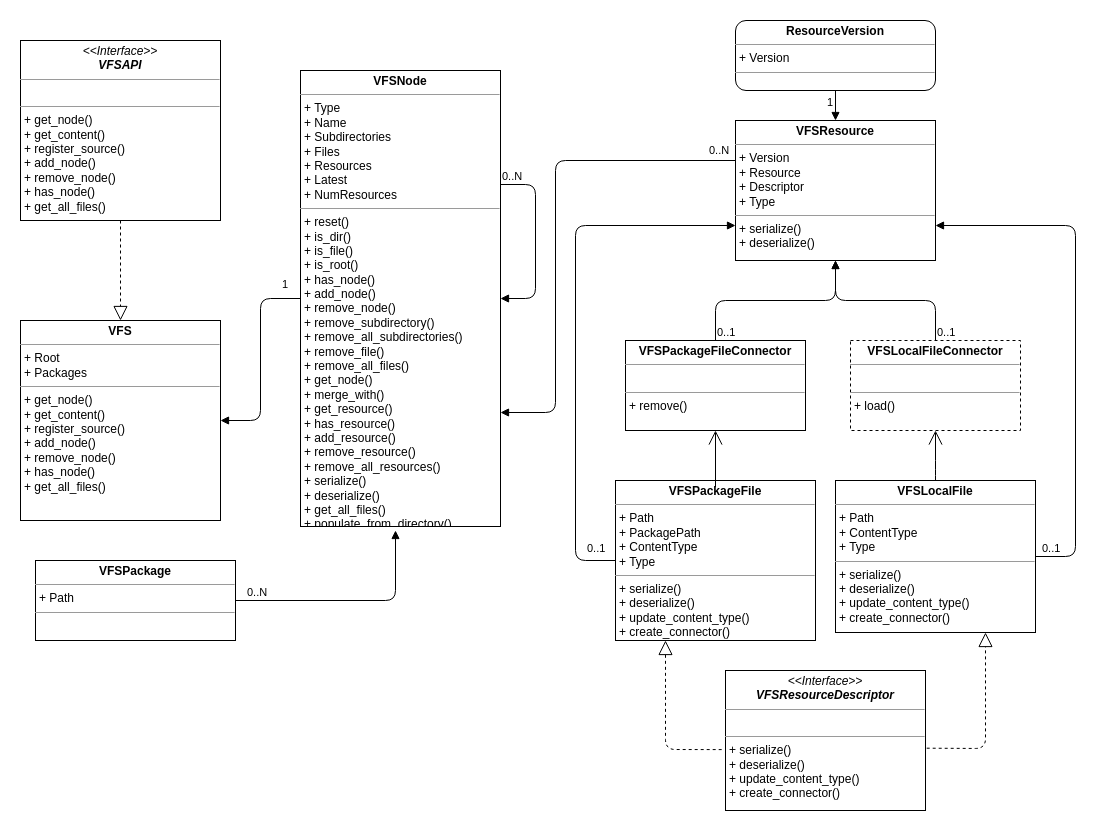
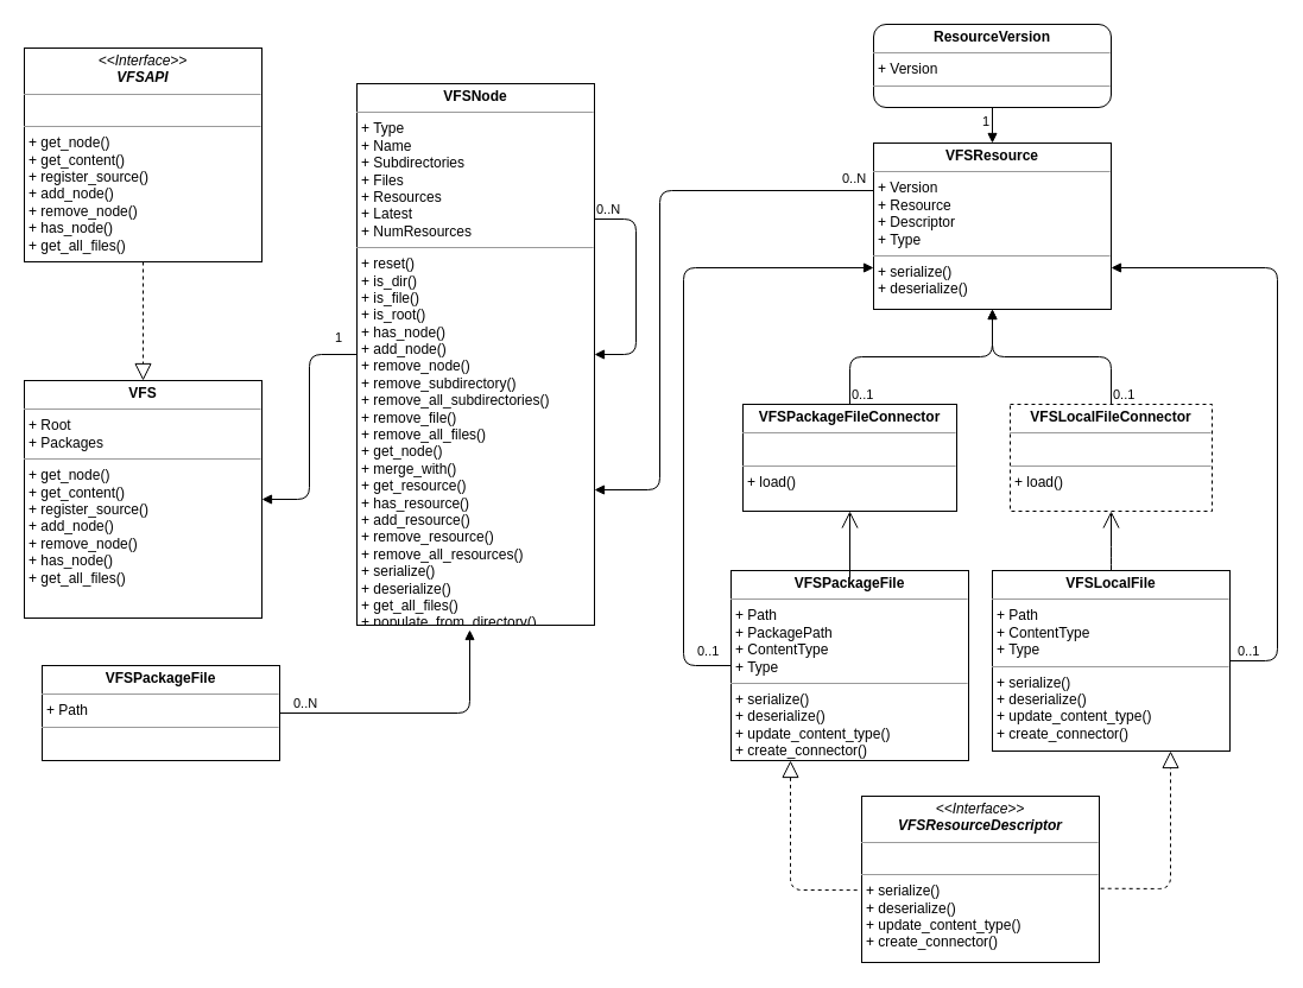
  <mxCell id="0" />
  <mxCell id="1" parent="0" />
  <mxCell id="2" value="&lt;p style=&quot;margin: 0px ; margin-top: 4px ; text-align: center&quot;&gt;&lt;i&gt;&amp;lt;&amp;lt;Interface&amp;gt;&amp;gt;&lt;/i&gt;&lt;br&gt;&lt;b&gt;&lt;i&gt;VFSAPI&lt;/i&gt;&lt;/b&gt;&lt;/p&gt;&lt;hr size=&quot;1&quot;&gt;&lt;p style=&quot;margin: 0px ; margin-left: 4px&quot;&gt;&lt;br&gt;&lt;/p&gt;&lt;hr size=&quot;1&quot;&gt;&lt;p style=&quot;margin: 0px ; margin-left: 4px&quot;&gt;+ get_node()&lt;br&gt;+ get_content()&lt;/p&gt;&lt;p style=&quot;margin: 0px ; margin-left: 4px&quot;&gt;+ register_source()&lt;/p&gt;&lt;p style=&quot;margin: 0px ; margin-left: 4px&quot;&gt;+ add_node()&lt;/p&gt;&lt;p style=&quot;margin: 0px ; margin-left: 4px&quot;&gt;+ remove_node()&lt;/p&gt;&lt;p style=&quot;margin: 0px ; margin-left: 4px&quot;&gt;+ has_node()&lt;/p&gt;&lt;p style=&quot;margin: 0px ; margin-left: 4px&quot;&gt;+ get_all_files()&lt;/p&gt;" style="verticalAlign=top;align=left;overflow=fill;fontSize=12;fontFamily=Helvetica;html=1;" vertex="1" parent="1"><mxGeometry x="20" y="40" width="200" height="180" as="geometry" /></mxCell>
  <mxCell id="3" value="&lt;p style=&quot;margin: 0px ; margin-top: 4px ; text-align: center&quot;&gt;&lt;b&gt;VFS&lt;/b&gt;&lt;/p&gt;&lt;hr size=&quot;1&quot;&gt;&lt;p style=&quot;margin: 0px ; margin-left: 4px&quot;&gt;+ Root&lt;/p&gt;&lt;p style=&quot;margin: 0px ; margin-left: 4px&quot;&gt;+ Packages&lt;/p&gt;&lt;hr size=&quot;1&quot;&gt;&lt;p style=&quot;margin: 0px ; margin-left: 4px&quot;&gt;+ get_node()&lt;br&gt;+ get_content()&lt;/p&gt;&lt;p style=&quot;margin: 0px ; margin-left: 4px&quot;&gt;+ register_source()&lt;/p&gt;&lt;p style=&quot;margin: 0px ; margin-left: 4px&quot;&gt;+ add_node()&lt;/p&gt;&lt;p style=&quot;margin: 0px ; margin-left: 4px&quot;&gt;+ remove_node()&lt;/p&gt;&lt;p style=&quot;margin: 0px ; margin-left: 4px&quot;&gt;+ has_node()&lt;/p&gt;&lt;p style=&quot;margin: 0px ; margin-left: 4px&quot;&gt;+ get_all_files()&lt;/p&gt;" style="verticalAlign=top;align=left;overflow=fill;fontSize=12;fontFamily=Helvetica;html=1;" vertex="1" parent="1"><mxGeometry x="20" y="320" width="200" height="200" as="geometry" /></mxCell>
  <mxCell id="4" value="" style="endArrow=block;dashed=1;endFill=0;endSize=12;html=1;exitX=0.5;exitY=1;exitDx=0;exitDy=0;entryX=0.5;entryY=0;entryDx=0;entryDy=0;" edge="1" parent="1" source="2" target="3"><mxGeometry width="160" relative="1" as="geometry"><mxPoint x="360" y="290" as="sourcePoint" /><mxPoint x="120" y="280" as="targetPoint" /></mxGeometry></mxCell>
  <mxCell id="5" value="&lt;p style=&quot;margin: 0px ; margin-top: 4px ; text-align: center&quot;&gt;&lt;b&gt;VFSNode&lt;/b&gt;&lt;/p&gt;&lt;hr size=&quot;1&quot;&gt;&lt;p style=&quot;margin: 0px ; margin-left: 4px&quot;&gt;+ Type&lt;/p&gt;&lt;p style=&quot;margin: 0px ; margin-left: 4px&quot;&gt;+ Name&lt;/p&gt;&lt;p style=&quot;margin: 0px ; margin-left: 4px&quot;&gt;+ Subdirectories&lt;/p&gt;&lt;p style=&quot;margin: 0px ; margin-left: 4px&quot;&gt;+ Files&lt;/p&gt;&lt;p style=&quot;margin: 0px ; margin-left: 4px&quot;&gt;+ Resources&lt;/p&gt;&lt;p style=&quot;margin: 0px ; margin-left: 4px&quot;&gt;+ Latest&lt;/p&gt;&lt;p style=&quot;margin: 0px ; margin-left: 4px&quot;&gt;+ NumResources&lt;/p&gt;&lt;hr size=&quot;1&quot;&gt;&lt;p style=&quot;margin: 0px ; margin-left: 4px&quot;&gt;+ reset()&lt;/p&gt;&lt;p style=&quot;margin: 0px ; margin-left: 4px&quot;&gt;+ is_dir()&lt;/p&gt;&lt;p style=&quot;margin: 0px ; margin-left: 4px&quot;&gt;+ is_file()&lt;/p&gt;&lt;p style=&quot;margin: 0px ; margin-left: 4px&quot;&gt;+ is_root()&lt;/p&gt;&lt;p style=&quot;margin: 0px ; margin-left: 4px&quot;&gt;+ has_node()&lt;/p&gt;&lt;p style=&quot;margin: 0px ; margin-left: 4px&quot;&gt;+ add_node()&lt;/p&gt;&lt;p style=&quot;margin: 0px ; margin-left: 4px&quot;&gt;+ remove_node()&lt;/p&gt;&lt;p style=&quot;margin: 0px ; margin-left: 4px&quot;&gt;+ remove_subdirectory()&lt;/p&gt;&lt;p style=&quot;margin: 0px ; margin-left: 4px&quot;&gt;+ remove_all_subdirectories()&lt;/p&gt;&lt;p style=&quot;margin: 0px ; margin-left: 4px&quot;&gt;+ remove_file()&lt;/p&gt;&lt;p style=&quot;margin: 0px ; margin-left: 4px&quot;&gt;+ remove_all_files()&lt;/p&gt;&lt;p style=&quot;margin: 0px ; margin-left: 4px&quot;&gt;+ get_node()&lt;/p&gt;&lt;p style=&quot;margin: 0px ; margin-left: 4px&quot;&gt;+ merge_with()&lt;/p&gt;&lt;p style=&quot;margin: 0px ; margin-left: 4px&quot;&gt;+ get_resource()&lt;/p&gt;&lt;p style=&quot;margin: 0px ; margin-left: 4px&quot;&gt;+ has_resource()&lt;/p&gt;&lt;p style=&quot;margin: 0px ; margin-left: 4px&quot;&gt;+ add_resource()&lt;/p&gt;&lt;p style=&quot;margin: 0px ; margin-left: 4px&quot;&gt;+ remove_resource()&lt;/p&gt;&lt;p style=&quot;margin: 0px ; margin-left: 4px&quot;&gt;+ remove_all_resources()&lt;/p&gt;&lt;p style=&quot;margin: 0px ; margin-left: 4px&quot;&gt;+ serialize()&lt;/p&gt;&lt;p style=&quot;margin: 0px ; margin-left: 4px&quot;&gt;+ deserialize()&lt;/p&gt;&lt;p style=&quot;margin: 0px ; margin-left: 4px&quot;&gt;+ get_all_files()&lt;/p&gt;&lt;p style=&quot;margin: 0px ; margin-left: 4px&quot;&gt;+ populate_from_directory()&lt;/p&gt;" style="verticalAlign=top;align=left;overflow=fill;fontSize=12;fontFamily=Helvetica;html=1;" vertex="1" parent="1"><mxGeometry x="300" y="70" width="200" height="456" as="geometry" /></mxCell>
  <mxCell id="6" value="" style="endArrow=block;endFill=1;html=1;edgeStyle=orthogonalEdgeStyle;align=left;verticalAlign=top;" edge="1" parent="1" source="5" target="3"><mxGeometry x="-1" relative="1" as="geometry"><mxPoint x="270" y="180" as="sourcePoint" /><mxPoint x="430" y="180" as="targetPoint" /></mxGeometry></mxCell>
  <mxCell id="7" value="1" style="edgeLabel;resizable=0;html=1;align=left;verticalAlign=bottom;" connectable="0" vertex="1" parent="6"><mxGeometry x="-1" relative="1" as="geometry"><mxPoint x="-20" y="-6" as="offset" /></mxGeometry></mxCell>
  <mxCell id="8" value="" style="endArrow=block;endFill=1;html=1;edgeStyle=orthogonalEdgeStyle;align=left;verticalAlign=top;exitX=1;exitY=0.25;exitDx=0;exitDy=0;entryX=1;entryY=0.5;entryDx=0;entryDy=0;" edge="1" parent="1" source="5" target="5"><mxGeometry x="-1" relative="1" as="geometry"><mxPoint x="650" y="380" as="sourcePoint" /><mxPoint x="610" y="530" as="targetPoint" /><Array as="points"><mxPoint x="535" y="184" /><mxPoint x="535" y="298" /></Array></mxGeometry></mxCell>
  <mxCell id="9" value="0..N" style="edgeLabel;resizable=0;html=1;align=left;verticalAlign=bottom;" connectable="0" vertex="1" parent="8"><mxGeometry x="-1" relative="1" as="geometry" /></mxCell>
  <mxCell id="10" value="&lt;p style=&quot;margin: 0px ; margin-top: 4px ; text-align: center&quot;&gt;&lt;b&gt;VFSResource&lt;/b&gt;&lt;/p&gt;&lt;hr size=&quot;1&quot;&gt;&lt;p style=&quot;margin: 0px ; margin-left: 4px&quot;&gt;+ Version&lt;/p&gt;&lt;p style=&quot;margin: 0px ; margin-left: 4px&quot;&gt;+ Resource&lt;/p&gt;&lt;p style=&quot;margin: 0px ; margin-left: 4px&quot;&gt;+ Descriptor&lt;/p&gt;&lt;p style=&quot;margin: 0px ; margin-left: 4px&quot;&gt;+ Type&lt;/p&gt;&lt;hr size=&quot;1&quot;&gt;&lt;p style=&quot;margin: 0px ; margin-left: 4px&quot;&gt;+ serialize()&lt;/p&gt;&lt;p style=&quot;margin: 0px ; margin-left: 4px&quot;&gt;+ deserialize()&lt;/p&gt;&lt;p style=&quot;margin: 0px ; margin-left: 4px&quot;&gt;&lt;br&gt;&lt;/p&gt;" style="verticalAlign=top;align=left;overflow=fill;fontSize=12;fontFamily=Helvetica;html=1;" vertex="1" parent="1"><mxGeometry x="735" y="120" width="200" height="140" as="geometry" /></mxCell>
  <mxCell id="11" value="" style="endArrow=block;endFill=1;html=1;edgeStyle=orthogonalEdgeStyle;align=left;verticalAlign=top;entryX=1;entryY=0.75;entryDx=0;entryDy=0;" edge="1" parent="1" source="10" target="5"><mxGeometry x="-1" relative="1" as="geometry"><mxPoint x="640" y="690" as="sourcePoint" /><mxPoint x="800" y="690" as="targetPoint" /><Array as="points"><mxPoint x="555" y="160" /><mxPoint x="555" y="412" /></Array></mxGeometry></mxCell>
  <mxCell id="12" value="0..N" style="edgeLabel;resizable=0;html=1;align=left;verticalAlign=bottom;" connectable="0" vertex="1" parent="11"><mxGeometry x="-1" relative="1" as="geometry"><mxPoint x="-28" y="-2" as="offset" /></mxGeometry></mxCell>
  <mxCell id="13" value="&lt;p style=&quot;margin: 0px ; margin-top: 4px ; text-align: center&quot;&gt;&lt;b&gt;ResourceVersion&lt;/b&gt;&lt;/p&gt;&lt;hr size=&quot;1&quot;&gt;&lt;p style=&quot;margin: 0px ; margin-left: 4px&quot;&gt;+ Version&lt;/p&gt;&lt;hr size=&quot;1&quot;&gt;&lt;p style=&quot;margin: 0px ; margin-left: 4px&quot;&gt;&lt;br&gt;&lt;/p&gt;" style="verticalAlign=top;align=left;overflow=fill;fontSize=12;fontFamily=Helvetica;html=1;rounded=1;" vertex="1" parent="1"><mxGeometry x="735" y="20" width="200" height="70" as="geometry" /></mxCell>
  <mxCell id="14" value="" style="endArrow=block;endFill=1;html=1;edgeStyle=orthogonalEdgeStyle;align=left;verticalAlign=top;entryX=0.5;entryY=0;entryDx=0;entryDy=0;" edge="1" parent="1" source="13" target="10"><mxGeometry relative="1" as="geometry"><mxPoint x="930" y="190" as="sourcePoint" /><mxPoint x="1090" y="190" as="targetPoint" /><mxPoint as="offset" /></mxGeometry></mxCell>
  <mxCell id="15" value="1" style="edgeLabel;resizable=0;html=1;align=left;verticalAlign=bottom;" connectable="0" vertex="1" parent="14"><mxGeometry x="-1" relative="1" as="geometry"><mxPoint x="-10" y="20" as="offset" /></mxGeometry></mxCell>
  <mxCell id="16" value="&lt;p style=&quot;margin: 0px ; margin-top: 4px ; text-align: center&quot;&gt;&lt;i&gt;&amp;lt;&amp;lt;Interface&amp;gt;&amp;gt;&lt;/i&gt;&lt;br&gt;&lt;b&gt;&lt;i&gt;VFSResourceDescriptor&lt;/i&gt;&lt;/b&gt;&lt;/p&gt;&lt;hr size=&quot;1&quot;&gt;&lt;p style=&quot;margin: 0px ; margin-left: 4px&quot;&gt;&lt;br&gt;&lt;/p&gt;&lt;hr size=&quot;1&quot;&gt;&lt;p style=&quot;margin: 0px ; margin-left: 4px&quot;&gt;+ serialize()&lt;/p&gt;&lt;p style=&quot;margin: 0px ; margin-left: 4px&quot;&gt;+ deserialize()&lt;/p&gt;&lt;p style=&quot;margin: 0px ; margin-left: 4px&quot;&gt;+ update_content_type()&lt;/p&gt;&lt;p style=&quot;margin: 0px ; margin-left: 4px&quot;&gt;+ create_connector()&lt;/p&gt;" style="verticalAlign=top;align=left;overflow=fill;fontSize=12;fontFamily=Helvetica;html=1;" vertex="1" parent="1"><mxGeometry x="725" y="670" width="200" height="140" as="geometry" /></mxCell>
- <mxCell id="17" value="&lt;p style=&quot;margin: 0px ; margin-top: 4px ; text-align: center&quot;&gt;&lt;b&gt;VFSPackage&lt;/b&gt;&lt;/p&gt;&lt;hr size=&quot;1&quot;&gt;&lt;p style=&quot;margin: 0px ; margin-left: 4px&quot;&gt;+ Path&lt;br&gt;&lt;/p&gt;&lt;hr size=&quot;1&quot;&gt;&lt;p style=&quot;margin: 0px ; margin-left: 4px&quot;&gt;&lt;br&gt;&lt;/p&gt;&lt;p style=&quot;margin: 0px ; margin-left: 4px&quot;&gt;&lt;br&gt;&lt;/p&gt;" style="verticalAlign=top;align=left;overflow=fill;fontSize=12;fontFamily=Helvetica;html=1;" vertex="1" parent="1"><mxGeometry x="35" y="560" width="200" height="80" as="geometry" /></mxCell>
+ <mxCell id="17" value="&lt;p style=&quot;margin: 0px ; margin-top: 4px ; text-align: center&quot;&gt;&lt;b&gt;VFSPackageFile&lt;/b&gt;&lt;/p&gt;&lt;hr size=&quot;1&quot;&gt;&lt;p style=&quot;margin: 0px ; margin-left: 4px&quot;&gt;+ Path&lt;br&gt;&lt;/p&gt;&lt;hr size=&quot;1&quot;&gt;&lt;p style=&quot;margin: 0px ; margin-left: 4px&quot;&gt;&lt;br&gt;&lt;/p&gt;&lt;p style=&quot;margin: 0px ; margin-left: 4px&quot;&gt;&lt;br&gt;&lt;/p&gt;" style="verticalAlign=top;align=left;overflow=fill;fontSize=12;fontFamily=Helvetica;html=1;" vertex="1" parent="1"><mxGeometry x="35" y="560" width="200" height="80" as="geometry" /></mxCell>
  <mxCell id="18" value="" style="endArrow=block;endFill=1;html=1;edgeStyle=orthogonalEdgeStyle;align=left;verticalAlign=top;exitX=1;exitY=0.5;exitDx=0;exitDy=0;" edge="1" parent="1" source="17"><mxGeometry x="-0.941" y="10" relative="1" as="geometry"><mxPoint x="635" y="470" as="sourcePoint" /><mxPoint x="395" y="530" as="targetPoint" /><Array as="points"><mxPoint x="395" y="600" /></Array><mxPoint as="offset" /></mxGeometry></mxCell>
  <mxCell id="19" value="0..N" style="edgeLabel;resizable=0;html=1;align=left;verticalAlign=bottom;" connectable="0" vertex="1" parent="18"><mxGeometry x="-1" relative="1" as="geometry"><mxPoint x="10" as="offset" /></mxGeometry></mxCell>
  <mxCell id="20" value="&lt;p style=&quot;margin: 0px ; margin-top: 4px ; text-align: center&quot;&gt;&lt;b&gt;VFSPackageFile&lt;/b&gt;&lt;/p&gt;&lt;hr size=&quot;1&quot;&gt;&lt;p style=&quot;margin: 0px ; margin-left: 4px&quot;&gt;+ Path&lt;br&gt;&lt;/p&gt;&lt;p style=&quot;margin: 0px ; margin-left: 4px&quot;&gt;+ PackagePath&lt;/p&gt;&lt;p style=&quot;margin: 0px ; margin-left: 4px&quot;&gt;+ ContentType&lt;/p&gt;&lt;p style=&quot;margin: 0px ; margin-left: 4px&quot;&gt;+ Type&lt;/p&gt;&lt;hr size=&quot;1&quot;&gt;&lt;p style=&quot;margin: 0px ; margin-left: 4px&quot;&gt;+ serialize()&lt;/p&gt;&lt;p style=&quot;margin: 0px ; margin-left: 4px&quot;&gt;+ deserialize()&lt;/p&gt;&lt;p style=&quot;margin: 0px ; margin-left: 4px&quot;&gt;+ update_content_type()&lt;/p&gt;&lt;p style=&quot;margin: 0px ; margin-left: 4px&quot;&gt;+ create_connector()&lt;/p&gt;&lt;p style=&quot;margin: 0px ; margin-left: 4px&quot;&gt;&lt;br&gt;&lt;/p&gt;" style="verticalAlign=top;align=left;overflow=fill;fontSize=12;fontFamily=Helvetica;html=1;" vertex="1" parent="1"><mxGeometry x="615" y="480" width="200" height="160" as="geometry" /></mxCell>
  <mxCell id="21" value="" style="endArrow=block;dashed=1;endFill=0;endSize=12;html=1;exitX=-0.019;exitY=0.565;exitDx=0;exitDy=0;exitPerimeter=0;entryX=0.25;entryY=1;entryDx=0;entryDy=0;" edge="1" parent="1" source="16" target="20"><mxGeometry width="160" relative="1" as="geometry"><mxPoint x="695" y="480" as="sourcePoint" /><mxPoint x="695" y="580" as="targetPoint" /><Array as="points"><mxPoint x="665" y="749" /></Array></mxGeometry></mxCell>
  <mxCell id="22" value="&lt;p style=&quot;margin: 0px ; margin-top: 4px ; text-align: center&quot;&gt;&lt;b&gt;VFSLocalFile&lt;/b&gt;&lt;/p&gt;&lt;hr size=&quot;1&quot;&gt;&lt;p style=&quot;margin: 0px ; margin-left: 4px&quot;&gt;+ Path&lt;/p&gt;&lt;p style=&quot;margin: 0px ; margin-left: 4px&quot;&gt;+ ContentType&lt;/p&gt;&lt;p style=&quot;margin: 0px ; margin-left: 4px&quot;&gt;+ Type&lt;/p&gt;&lt;hr size=&quot;1&quot;&gt;&lt;p style=&quot;margin: 0px ; margin-left: 4px&quot;&gt;+ serialize()&lt;/p&gt;&lt;p style=&quot;margin: 0px ; margin-left: 4px&quot;&gt;+ deserialize()&lt;/p&gt;&lt;p style=&quot;margin: 0px ; margin-left: 4px&quot;&gt;+ update_content_type()&lt;/p&gt;&lt;p style=&quot;margin: 0px ; margin-left: 4px&quot;&gt;+ create_connector()&lt;/p&gt;&lt;p style=&quot;margin: 0px ; margin-left: 4px&quot;&gt;&lt;br&gt;&lt;/p&gt;" style="verticalAlign=top;align=left;overflow=fill;fontSize=12;fontFamily=Helvetica;html=1;" vertex="1" parent="1"><mxGeometry x="835" y="480" width="200" height="152" as="geometry" /></mxCell>
  <mxCell id="23" value="" style="endArrow=block;dashed=1;endFill=0;endSize=12;html=1;exitX=1.006;exitY=0.555;exitDx=0;exitDy=0;exitPerimeter=0;entryX=0.75;entryY=1;entryDx=0;entryDy=0;" edge="1" parent="1" source="16" target="22"><mxGeometry width="160" relative="1" as="geometry"><mxPoint x="931.2" y="750" as="sourcePoint" /><mxPoint x="985" y="640" as="targetPoint" /><Array as="points"><mxPoint x="985" y="748" /></Array></mxGeometry></mxCell>
- <mxCell id="24" value="&lt;p style=&quot;margin: 0px ; margin-top: 4px ; text-align: center&quot;&gt;&lt;b&gt;VFSPackageFileConnector&lt;/b&gt;&lt;/p&gt;&lt;hr size=&quot;1&quot;&gt;&lt;p style=&quot;margin: 0px ; margin-left: 4px&quot;&gt;&lt;br&gt;&lt;/p&gt;&lt;hr size=&quot;1&quot;&gt;&lt;p style=&quot;margin: 0px ; margin-left: 4px&quot;&gt;+ remove()&lt;/p&gt;&lt;p style=&quot;margin: 0px ; margin-left: 4px&quot;&gt;&lt;br&gt;&lt;/p&gt;" style="verticalAlign=top;align=left;overflow=fill;fontSize=12;fontFamily=Helvetica;html=1;" vertex="1" parent="1"><mxGeometry x="625" y="340" width="180" height="90" as="geometry" /></mxCell>
+ <mxCell id="24" value="&lt;p style=&quot;margin: 0px ; margin-top: 4px ; text-align: center&quot;&gt;&lt;b&gt;VFSPackageFileConnector&lt;/b&gt;&lt;/p&gt;&lt;hr size=&quot;1&quot;&gt;&lt;p style=&quot;margin: 0px ; margin-left: 4px&quot;&gt;&lt;br&gt;&lt;/p&gt;&lt;hr size=&quot;1&quot;&gt;&lt;p style=&quot;margin: 0px ; margin-left: 4px&quot;&gt;+ load()&lt;/p&gt;&lt;p style=&quot;margin: 0px ; margin-left: 4px&quot;&gt;&lt;br&gt;&lt;/p&gt;" style="verticalAlign=top;align=left;overflow=fill;fontSize=12;fontFamily=Helvetica;html=1;" vertex="1" parent="1"><mxGeometry x="625" y="340" width="180" height="90" as="geometry" /></mxCell>
  <mxCell id="25" value="&lt;p style=&quot;margin: 0px ; margin-top: 4px ; text-align: center&quot;&gt;&lt;b&gt;VFSLocalFileConnector&lt;/b&gt;&lt;/p&gt;&lt;hr size=&quot;1&quot;&gt;&lt;p style=&quot;margin: 0px ; margin-left: 4px&quot;&gt;&lt;br&gt;&lt;/p&gt;&lt;hr size=&quot;1&quot;&gt;&lt;p style=&quot;margin: 0px ; margin-left: 4px&quot;&gt;+ load()&lt;/p&gt;&lt;p style=&quot;margin: 0px ; margin-left: 4px&quot;&gt;&lt;br&gt;&lt;/p&gt;" style="verticalAlign=top;align=left;overflow=fill;fontSize=12;fontFamily=Helvetica;html=1;dashed=1;" vertex="1" parent="1"><mxGeometry x="850" y="340" width="170" height="90" as="geometry" /></mxCell>
  <mxCell id="26" value="" style="endArrow=block;endFill=1;html=1;edgeStyle=orthogonalEdgeStyle;align=left;verticalAlign=top;exitX=0.5;exitY=0;exitDx=0;exitDy=0;entryX=0.5;entryY=1;entryDx=0;entryDy=0;" edge="1" parent="1" source="24" target="10"><mxGeometry x="-1" relative="1" as="geometry"><mxPoint x="1035" y="170" as="sourcePoint" /><mxPoint x="1195" y="170" as="targetPoint" /></mxGeometry></mxCell>
  <mxCell id="27" value="0..1" style="edgeLabel;resizable=0;html=1;align=left;verticalAlign=bottom;" connectable="0" vertex="1" parent="26"><mxGeometry x="-1" relative="1" as="geometry" /></mxCell>
  <mxCell id="28" value="" style="endArrow=block;endFill=1;html=1;edgeStyle=orthogonalEdgeStyle;align=left;verticalAlign=top;exitX=0.5;exitY=0;exitDx=0;exitDy=0;entryX=0.5;entryY=1;entryDx=0;entryDy=0;" edge="1" parent="1" source="25" target="10"><mxGeometry x="-1" relative="1" as="geometry"><mxPoint x="1660" y="135" as="sourcePoint" /><mxPoint x="1465" y="40" as="targetPoint" /></mxGeometry></mxCell>
  <mxCell id="29" value="0..1" style="edgeLabel;resizable=0;html=1;align=left;verticalAlign=bottom;" connectable="0" vertex="1" parent="28"><mxGeometry x="-1" relative="1" as="geometry" /></mxCell>
  <mxCell id="30" value="" style="endArrow=open;endFill=1;endSize=12;html=1;exitX=0.5;exitY=0;exitDx=0;exitDy=0;entryX=0.5;entryY=1;entryDx=0;entryDy=0;" edge="1" parent="1" source="20" target="24"><mxGeometry width="160" relative="1" as="geometry"><mxPoint x="545" y="490" as="sourcePoint" /><mxPoint x="705" y="490" as="targetPoint" /><Array as="points"><mxPoint x="715" y="490" /></Array></mxGeometry></mxCell>
  <mxCell id="31" value="" style="endArrow=open;endFill=1;endSize=12;html=1;exitX=0.5;exitY=0;exitDx=0;exitDy=0;entryX=0.5;entryY=1;entryDx=0;entryDy=0;" edge="1" parent="1" source="22" target="25"><mxGeometry width="160" relative="1" as="geometry"><mxPoint x="855" y="530" as="sourcePoint" /><mxPoint x="965" y="430" as="targetPoint" /><Array as="points"><mxPoint x="935" y="470" /></Array></mxGeometry></mxCell>
  <mxCell id="32" value="" style="endArrow=block;endFill=1;html=1;edgeStyle=orthogonalEdgeStyle;align=left;verticalAlign=top;exitX=0;exitY=0.5;exitDx=0;exitDy=0;entryX=0;entryY=0.75;entryDx=0;entryDy=0;" edge="1" parent="1" source="20" target="10"><mxGeometry x="-0.925" y="-20" relative="1" as="geometry"><mxPoint x="395" y="690" as="sourcePoint" /><mxPoint x="555" y="690" as="targetPoint" /><Array as="points"><mxPoint x="575" y="560" /><mxPoint x="575" y="225" /></Array><mxPoint as="offset" /></mxGeometry></mxCell>
  <mxCell id="33" value="0..1" style="edgeLabel;resizable=0;html=1;align=left;verticalAlign=bottom;" connectable="0" vertex="1" parent="32"><mxGeometry x="-1" relative="1" as="geometry"><mxPoint x="-30" y="-4" as="offset" /></mxGeometry></mxCell>
  <mxCell id="34" value="" style="endArrow=block;endFill=1;html=1;edgeStyle=orthogonalEdgeStyle;align=left;verticalAlign=top;exitX=1;exitY=0.5;exitDx=0;exitDy=0;entryX=1;entryY=0.75;entryDx=0;entryDy=0;" edge="1" parent="1" source="22" target="10"><mxGeometry x="-1" relative="1" as="geometry"><mxPoint x="1035" y="450" as="sourcePoint" /><mxPoint x="1195" y="450" as="targetPoint" /><Array as="points"><mxPoint x="1075" y="556" /><mxPoint x="1075" y="225" /></Array></mxGeometry></mxCell>
  <mxCell id="35" value="0..1" style="edgeLabel;resizable=0;html=1;align=left;verticalAlign=bottom;" connectable="0" vertex="1" parent="34"><mxGeometry x="-1" relative="1" as="geometry"><mxPoint x="5" as="offset" /></mxGeometry></mxCell>
